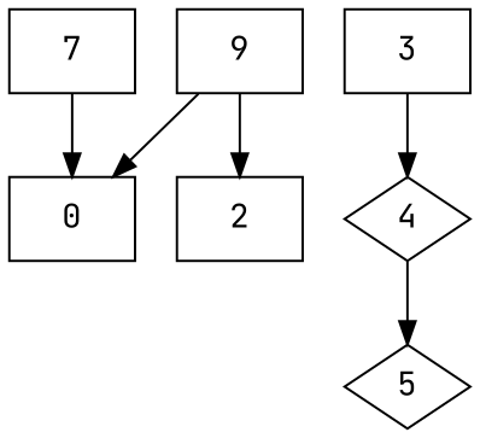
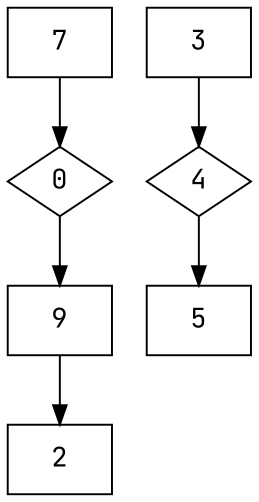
  digraph {
    fontname="JetBrains Mono"
    node [color=black fontname="JetBrains Mono" shape=box]
    edge [color=black fontname="JetBrains Mono"]
-   n1 [label=0]
+   n1 [label=0 shape=diamond]
    n2 [label=9]
    n3 [label=2]
    n4 [label=3]
    n5 [label=4 shape=diamond]
-   n6 [label=5 shape=diamond]
+   n6 [label=5]
    n7 [label=7]
-   n2 -> n1
+   n1 -> n2
    n2 -> n3
    n4 -> n5
    n5 -> n6
    n7 -> n1
  }
